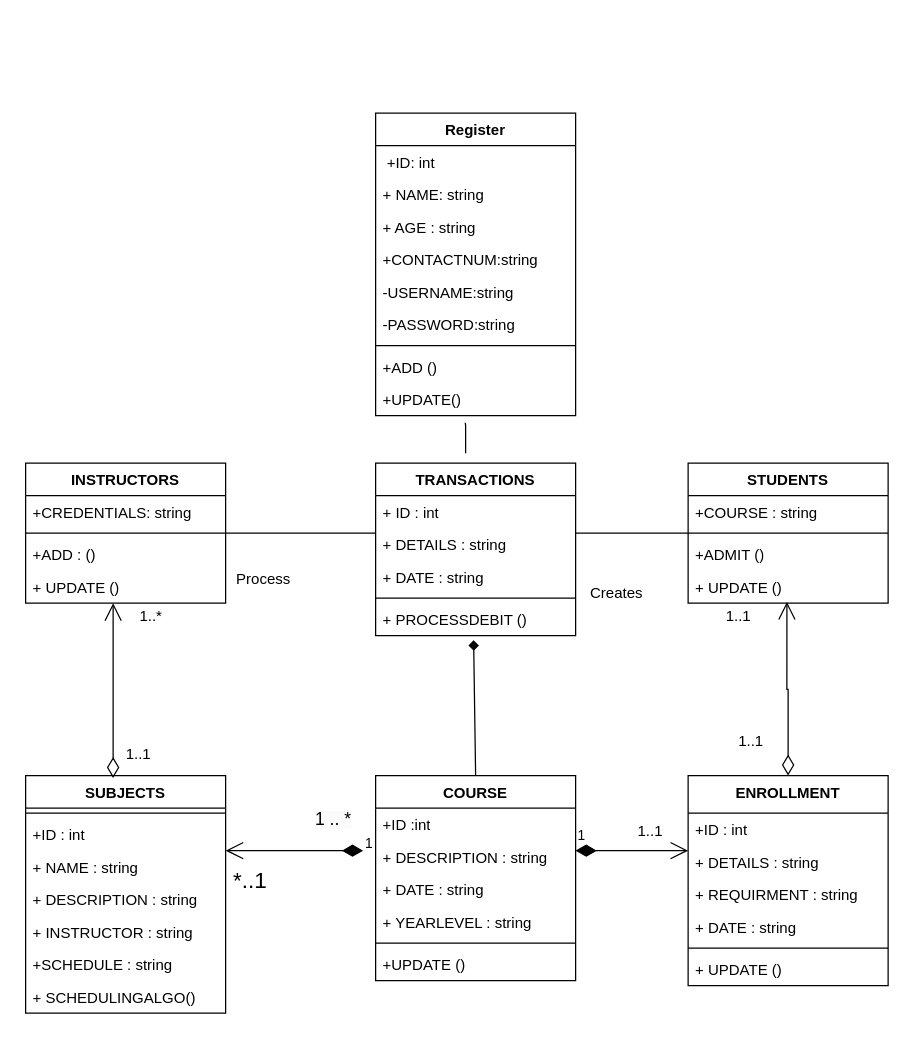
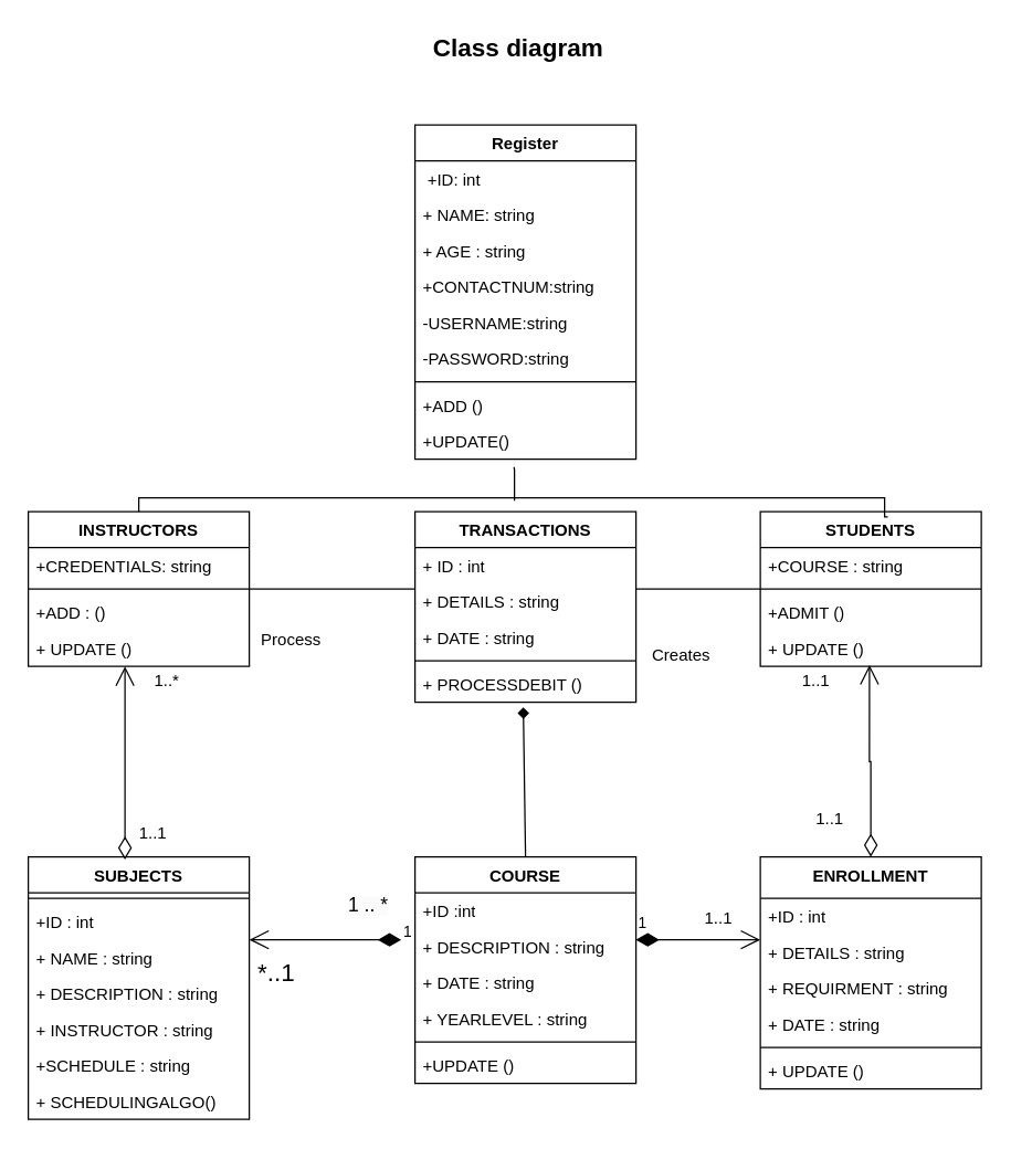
  <mxCell id="0" />
  <mxCell id="1" parent="0" />
  <mxCell id="2" value="Register" style="swimlane;fontStyle=1;align=center;verticalAlign=top;childLayout=stackLayout;horizontal=1;startSize=26;horizontalStack=0;resizeParent=1;resizeParentMax=0;resizeLast=0;collapsible=1;marginBottom=0;whiteSpace=wrap;html=1;" vertex="1" parent="1"><mxGeometry x="300" y="90" width="160" height="242" as="geometry" /></mxCell>
  <mxCell id="3" value="&amp;nbsp;+ID: int&lt;div&gt;&lt;br&gt;&lt;/div&gt;" style="text;strokeColor=none;fillColor=none;align=left;verticalAlign=top;spacingLeft=4;spacingRight=4;overflow=hidden;rotatable=0;points=[[0,0.5],[1,0.5]];portConstraint=eastwest;whiteSpace=wrap;html=1;" vertex="1" parent="2"><mxGeometry y="26" width="160" height="26" as="geometry" /></mxCell>
  <mxCell id="4" value="&lt;div&gt;+ NAME: string&lt;/div&gt;&lt;div&gt;&lt;br&gt;&lt;/div&gt;&lt;div&gt;&lt;br&gt;&lt;/div&gt;" style="text;strokeColor=none;fillColor=none;align=left;verticalAlign=top;spacingLeft=4;spacingRight=4;overflow=hidden;rotatable=0;points=[[0,0.5],[1,0.5]];portConstraint=eastwest;whiteSpace=wrap;html=1;" vertex="1" parent="2"><mxGeometry y="52" width="160" height="26" as="geometry" /></mxCell>
  <mxCell id="5" value="&lt;div&gt;+ AGE : string&lt;/div&gt;" style="text;strokeColor=none;fillColor=none;align=left;verticalAlign=top;spacingLeft=4;spacingRight=4;overflow=hidden;rotatable=0;points=[[0,0.5],[1,0.5]];portConstraint=eastwest;whiteSpace=wrap;html=1;" vertex="1" parent="2"><mxGeometry y="78" width="160" height="26" as="geometry" /></mxCell>
  <mxCell id="6" value="&lt;div&gt;+CONTACTNUM:string&lt;/div&gt;" style="text;strokeColor=none;fillColor=none;align=left;verticalAlign=top;spacingLeft=4;spacingRight=4;overflow=hidden;rotatable=0;points=[[0,0.5],[1,0.5]];portConstraint=eastwest;whiteSpace=wrap;html=1;" vertex="1" parent="2"><mxGeometry y="104" width="160" height="26" as="geometry" /></mxCell>
  <mxCell id="7" value="&lt;div&gt;-USERNAME:string&lt;/div&gt;" style="text;strokeColor=none;fillColor=none;align=left;verticalAlign=top;spacingLeft=4;spacingRight=4;overflow=hidden;rotatable=0;points=[[0,0.5],[1,0.5]];portConstraint=eastwest;whiteSpace=wrap;html=1;" vertex="1" parent="2"><mxGeometry y="130" width="160" height="26" as="geometry" /></mxCell>
  <mxCell id="8" value="&lt;div&gt;-PASSWORD:string&lt;/div&gt;" style="text;strokeColor=none;fillColor=none;align=left;verticalAlign=top;spacingLeft=4;spacingRight=4;overflow=hidden;rotatable=0;points=[[0,0.5],[1,0.5]];portConstraint=eastwest;whiteSpace=wrap;html=1;" vertex="1" parent="2"><mxGeometry y="156" width="160" height="26" as="geometry" /></mxCell>
  <mxCell id="9" value="" style="line;strokeWidth=1;fillColor=none;align=left;verticalAlign=middle;spacingTop=-1;spacingLeft=3;spacingRight=3;rotatable=0;labelPosition=right;points=[];portConstraint=eastwest;strokeColor=inherit;" vertex="1" parent="2"><mxGeometry y="182" width="160" height="8" as="geometry" /></mxCell>
  <mxCell id="10" value="+ADD ()" style="text;strokeColor=none;fillColor=none;align=left;verticalAlign=top;spacingLeft=4;spacingRight=4;overflow=hidden;rotatable=0;points=[[0,0.5],[1,0.5]];portConstraint=eastwest;whiteSpace=wrap;html=1;" vertex="1" parent="2"><mxGeometry y="190" width="160" height="26" as="geometry" /></mxCell>
  <mxCell id="11" value="+UPDATE()" style="text;strokeColor=none;fillColor=none;align=left;verticalAlign=top;spacingLeft=4;spacingRight=4;overflow=hidden;rotatable=0;points=[[0,0.5],[1,0.5]];portConstraint=eastwest;whiteSpace=wrap;html=1;" vertex="1" parent="2"><mxGeometry y="216" width="160" height="26" as="geometry" /></mxCell>
  <mxCell id="12" value="INSTRUCTORS" style="swimlane;fontStyle=1;align=center;verticalAlign=top;childLayout=stackLayout;horizontal=1;startSize=26;horizontalStack=0;resizeParent=1;resizeParentMax=0;resizeLast=0;collapsible=1;marginBottom=0;whiteSpace=wrap;html=1;" vertex="1" parent="1"><mxGeometry x="20" y="370" width="160" height="112" as="geometry" /></mxCell>
  <mxCell id="13" value="+CREDENTIALS: string" style="text;strokeColor=none;fillColor=none;align=left;verticalAlign=top;spacingLeft=4;spacingRight=4;overflow=hidden;rotatable=0;points=[[0,0.5],[1,0.5]];portConstraint=eastwest;whiteSpace=wrap;html=1;" vertex="1" parent="12"><mxGeometry y="26" width="160" height="26" as="geometry" /></mxCell>
  <mxCell id="14" value="" style="line;strokeWidth=1;fillColor=none;align=left;verticalAlign=middle;spacingTop=-1;spacingLeft=3;spacingRight=3;rotatable=0;labelPosition=right;points=[];portConstraint=eastwest;strokeColor=inherit;" vertex="1" parent="12"><mxGeometry y="52" width="160" height="8" as="geometry" /></mxCell>
  <mxCell id="15" value="+ADD : ()" style="text;strokeColor=none;fillColor=none;align=left;verticalAlign=top;spacingLeft=4;spacingRight=4;overflow=hidden;rotatable=0;points=[[0,0.5],[1,0.5]];portConstraint=eastwest;whiteSpace=wrap;html=1;" vertex="1" parent="12"><mxGeometry y="60" width="160" height="26" as="geometry" /></mxCell>
  <mxCell id="16" value="+ UPDATE ()" style="text;strokeColor=none;fillColor=none;align=left;verticalAlign=top;spacingLeft=4;spacingRight=4;overflow=hidden;rotatable=0;points=[[0,0.5],[1,0.5]];portConstraint=eastwest;whiteSpace=wrap;html=1;" vertex="1" parent="12"><mxGeometry y="86" width="160" height="26" as="geometry" /></mxCell>
  <mxCell id="17" value="" style="text;strokeColor=none;fillColor=none;align=left;verticalAlign=middle;spacingTop=-1;spacingLeft=4;spacingRight=4;rotatable=0;labelPosition=right;points=[];portConstraint=eastwest;" vertex="1" parent="1"><mxGeometry x="270" y="290" width="20" height="14" as="geometry" /></mxCell>
  <mxCell id="18" value="TRANSACTIONS" style="swimlane;fontStyle=1;align=center;verticalAlign=top;childLayout=stackLayout;horizontal=1;startSize=26;horizontalStack=0;resizeParent=1;resizeParentMax=0;resizeLast=0;collapsible=1;marginBottom=0;whiteSpace=wrap;html=1;" vertex="1" parent="1"><mxGeometry x="300" y="370" width="160" height="138" as="geometry" /></mxCell>
  <mxCell id="19" value="+ ID : int" style="text;strokeColor=none;fillColor=none;align=left;verticalAlign=top;spacingLeft=4;spacingRight=4;overflow=hidden;rotatable=0;points=[[0,0.5],[1,0.5]];portConstraint=eastwest;whiteSpace=wrap;html=1;" vertex="1" parent="18"><mxGeometry y="26" width="160" height="26" as="geometry" /></mxCell>
  <mxCell id="20" value="+ DETAILS : string" style="text;strokeColor=none;fillColor=none;align=left;verticalAlign=top;spacingLeft=4;spacingRight=4;overflow=hidden;rotatable=0;points=[[0,0.5],[1,0.5]];portConstraint=eastwest;whiteSpace=wrap;html=1;" vertex="1" parent="18"><mxGeometry y="52" width="160" height="26" as="geometry" /></mxCell>
  <mxCell id="21" value="+ DATE : string" style="text;strokeColor=none;fillColor=none;align=left;verticalAlign=top;spacingLeft=4;spacingRight=4;overflow=hidden;rotatable=0;points=[[0,0.5],[1,0.5]];portConstraint=eastwest;whiteSpace=wrap;html=1;" vertex="1" parent="18"><mxGeometry y="78" width="160" height="26" as="geometry" /></mxCell>
  <mxCell id="22" value="" style="line;strokeWidth=1;fillColor=none;align=left;verticalAlign=middle;spacingTop=-1;spacingLeft=3;spacingRight=3;rotatable=0;labelPosition=right;points=[];portConstraint=eastwest;strokeColor=inherit;" vertex="1" parent="18"><mxGeometry y="104" width="160" height="8" as="geometry" /></mxCell>
  <mxCell id="23" value="+ PROCESSDEBIT ()" style="text;strokeColor=none;fillColor=none;align=left;verticalAlign=top;spacingLeft=4;spacingRight=4;overflow=hidden;rotatable=0;points=[[0,0.5],[1,0.5]];portConstraint=eastwest;whiteSpace=wrap;html=1;" vertex="1" parent="18"><mxGeometry y="112" width="160" height="26" as="geometry" /></mxCell>
  <mxCell id="24" value="STUDENTS" style="swimlane;fontStyle=1;align=center;verticalAlign=top;childLayout=stackLayout;horizontal=1;startSize=26;horizontalStack=0;resizeParent=1;resizeParentMax=0;resizeLast=0;collapsible=1;marginBottom=0;whiteSpace=wrap;html=1;" vertex="1" parent="1"><mxGeometry x="550" y="370" width="160" height="112" as="geometry" /></mxCell>
  <mxCell id="25" value="+COURSE : string" style="text;strokeColor=none;fillColor=none;align=left;verticalAlign=top;spacingLeft=4;spacingRight=4;overflow=hidden;rotatable=0;points=[[0,0.5],[1,0.5]];portConstraint=eastwest;whiteSpace=wrap;html=1;" vertex="1" parent="24"><mxGeometry y="26" width="160" height="26" as="geometry" /></mxCell>
  <mxCell id="26" value="" style="line;strokeWidth=1;fillColor=none;align=left;verticalAlign=middle;spacingTop=-1;spacingLeft=3;spacingRight=3;rotatable=0;labelPosition=right;points=[];portConstraint=eastwest;strokeColor=inherit;" vertex="1" parent="24"><mxGeometry y="52" width="160" height="8" as="geometry" /></mxCell>
  <mxCell id="27" value="+ADMIT ()" style="text;strokeColor=none;fillColor=none;align=left;verticalAlign=top;spacingLeft=4;spacingRight=4;overflow=hidden;rotatable=0;points=[[0,0.5],[1,0.5]];portConstraint=eastwest;whiteSpace=wrap;html=1;" vertex="1" parent="24"><mxGeometry y="60" width="160" height="26" as="geometry" /></mxCell>
  <mxCell id="28" value="+ UPDATE ()" style="text;strokeColor=none;fillColor=none;align=left;verticalAlign=top;spacingLeft=4;spacingRight=4;overflow=hidden;rotatable=0;points=[[0,0.5],[1,0.5]];portConstraint=eastwest;whiteSpace=wrap;html=1;" vertex="1" parent="24"><mxGeometry y="86" width="160" height="26" as="geometry" /></mxCell>
  <mxCell id="29" value="ENROLLMENT" style="swimlane;fontStyle=1;align=center;verticalAlign=top;childLayout=stackLayout;horizontal=1;startSize=30;horizontalStack=0;resizeParent=1;resizeParentMax=0;resizeLast=0;collapsible=1;marginBottom=0;whiteSpace=wrap;html=1;" vertex="1" parent="1"><mxGeometry x="550" y="620" width="160" height="168" as="geometry" /></mxCell>
  <mxCell id="30" value="+ID : int" style="text;strokeColor=none;fillColor=none;align=left;verticalAlign=top;spacingLeft=4;spacingRight=4;overflow=hidden;rotatable=0;points=[[0,0.5],[1,0.5]];portConstraint=eastwest;whiteSpace=wrap;html=1;" vertex="1" parent="29"><mxGeometry y="30" width="160" height="26" as="geometry" /></mxCell>
  <mxCell id="31" value="+ DETAILS : string" style="text;strokeColor=none;fillColor=none;align=left;verticalAlign=top;spacingLeft=4;spacingRight=4;overflow=hidden;rotatable=0;points=[[0,0.5],[1,0.5]];portConstraint=eastwest;whiteSpace=wrap;html=1;" vertex="1" parent="29"><mxGeometry y="56" width="160" height="26" as="geometry" /></mxCell>
  <mxCell id="32" value="+ REQUIRMENT : string" style="text;strokeColor=none;fillColor=none;align=left;verticalAlign=top;spacingLeft=4;spacingRight=4;overflow=hidden;rotatable=0;points=[[0,0.5],[1,0.5]];portConstraint=eastwest;whiteSpace=wrap;html=1;" vertex="1" parent="29"><mxGeometry y="82" width="160" height="26" as="geometry" /></mxCell>
  <mxCell id="33" value="+ DATE : string" style="text;strokeColor=none;fillColor=none;align=left;verticalAlign=top;spacingLeft=4;spacingRight=4;overflow=hidden;rotatable=0;points=[[0,0.5],[1,0.5]];portConstraint=eastwest;whiteSpace=wrap;html=1;" vertex="1" parent="29"><mxGeometry y="108" width="160" height="26" as="geometry" /></mxCell>
  <mxCell id="34" value="" style="line;strokeWidth=1;fillColor=none;align=left;verticalAlign=middle;spacingTop=-1;spacingLeft=3;spacingRight=3;rotatable=0;labelPosition=right;points=[];portConstraint=eastwest;strokeColor=inherit;" vertex="1" parent="29"><mxGeometry y="134" width="160" height="8" as="geometry" /></mxCell>
  <mxCell id="35" value="+ UPDATE ()" style="text;strokeColor=none;fillColor=none;align=left;verticalAlign=top;spacingLeft=4;spacingRight=4;overflow=hidden;rotatable=0;points=[[0,0.5],[1,0.5]];portConstraint=eastwest;whiteSpace=wrap;html=1;" vertex="1" parent="29"><mxGeometry y="142" width="160" height="26" as="geometry" /></mxCell>
  <mxCell id="36" value="COURSE" style="swimlane;fontStyle=1;align=center;verticalAlign=top;childLayout=stackLayout;horizontal=1;startSize=26;horizontalStack=0;resizeParent=1;resizeParentMax=0;resizeLast=0;collapsible=1;marginBottom=0;whiteSpace=wrap;html=1;" vertex="1" parent="1"><mxGeometry x="300" y="620" width="160" height="164" as="geometry" /></mxCell>
  <mxCell id="37" value="+ID :int" style="text;strokeColor=none;fillColor=none;align=left;verticalAlign=top;spacingLeft=4;spacingRight=4;overflow=hidden;rotatable=0;points=[[0,0.5],[1,0.5]];portConstraint=eastwest;whiteSpace=wrap;html=1;" vertex="1" parent="36"><mxGeometry y="26" width="160" height="26" as="geometry" /></mxCell>
  <mxCell id="38" value="+ DESCRIPTION : string" style="text;strokeColor=none;fillColor=none;align=left;verticalAlign=top;spacingLeft=4;spacingRight=4;overflow=hidden;rotatable=0;points=[[0,0.5],[1,0.5]];portConstraint=eastwest;whiteSpace=wrap;html=1;" vertex="1" parent="36"><mxGeometry y="52" width="160" height="26" as="geometry" /></mxCell>
  <mxCell id="39" value="+ DATE : string" style="text;strokeColor=none;fillColor=none;align=left;verticalAlign=top;spacingLeft=4;spacingRight=4;overflow=hidden;rotatable=0;points=[[0,0.5],[1,0.5]];portConstraint=eastwest;whiteSpace=wrap;html=1;" vertex="1" parent="36"><mxGeometry y="78" width="160" height="26" as="geometry" /></mxCell>
  <mxCell id="40" value="+ YEARLEVEL : string" style="text;strokeColor=none;fillColor=none;align=left;verticalAlign=top;spacingLeft=4;spacingRight=4;overflow=hidden;rotatable=0;points=[[0,0.5],[1,0.5]];portConstraint=eastwest;whiteSpace=wrap;html=1;" vertex="1" parent="36"><mxGeometry y="104" width="160" height="26" as="geometry" /></mxCell>
  <mxCell id="41" value="" style="line;strokeWidth=1;fillColor=none;align=left;verticalAlign=middle;spacingTop=-1;spacingLeft=3;spacingRight=3;rotatable=0;labelPosition=right;points=[];portConstraint=eastwest;strokeColor=inherit;" vertex="1" parent="36"><mxGeometry y="130" width="160" height="8" as="geometry" /></mxCell>
  <mxCell id="42" value="+UPDATE ()" style="text;strokeColor=none;fillColor=none;align=left;verticalAlign=top;spacingLeft=4;spacingRight=4;overflow=hidden;rotatable=0;points=[[0,0.5],[1,0.5]];portConstraint=eastwest;whiteSpace=wrap;html=1;" vertex="1" parent="36"><mxGeometry y="138" width="160" height="26" as="geometry" /></mxCell>
  <mxCell id="43" value="SUBJECTS" style="swimlane;fontStyle=1;align=center;verticalAlign=top;childLayout=stackLayout;horizontal=1;startSize=26;horizontalStack=0;resizeParent=1;resizeParentMax=0;resizeLast=0;collapsible=1;marginBottom=0;whiteSpace=wrap;html=1;" vertex="1" parent="1"><mxGeometry x="20" y="620" width="160" height="190" as="geometry" /></mxCell>
  <mxCell id="44" value="" style="line;strokeWidth=1;fillColor=none;align=left;verticalAlign=middle;spacingTop=-1;spacingLeft=3;spacingRight=3;rotatable=0;labelPosition=right;points=[];portConstraint=eastwest;strokeColor=inherit;" vertex="1" parent="43"><mxGeometry y="26" width="160" height="8" as="geometry" /></mxCell>
  <mxCell id="45" value="+ID : int" style="text;strokeColor=none;fillColor=none;align=left;verticalAlign=top;spacingLeft=4;spacingRight=4;overflow=hidden;rotatable=0;points=[[0,0.5],[1,0.5]];portConstraint=eastwest;whiteSpace=wrap;html=1;" vertex="1" parent="43"><mxGeometry y="34" width="160" height="26" as="geometry" /></mxCell>
  <mxCell id="46" value="+ NAME : string" style="text;strokeColor=none;fillColor=none;align=left;verticalAlign=top;spacingLeft=4;spacingRight=4;overflow=hidden;rotatable=0;points=[[0,0.5],[1,0.5]];portConstraint=eastwest;whiteSpace=wrap;html=1;" vertex="1" parent="43"><mxGeometry y="60" width="160" height="26" as="geometry" /></mxCell>
  <mxCell id="47" value="+ DESCRIPTION : string" style="text;strokeColor=none;fillColor=none;align=left;verticalAlign=top;spacingLeft=4;spacingRight=4;overflow=hidden;rotatable=0;points=[[0,0.5],[1,0.5]];portConstraint=eastwest;whiteSpace=wrap;html=1;" vertex="1" parent="43"><mxGeometry y="86" width="160" height="26" as="geometry" /></mxCell>
  <mxCell id="48" value="+ INSTRUCTOR : string" style="text;strokeColor=none;fillColor=none;align=left;verticalAlign=top;spacingLeft=4;spacingRight=4;overflow=hidden;rotatable=0;points=[[0,0.5],[1,0.5]];portConstraint=eastwest;whiteSpace=wrap;html=1;" vertex="1" parent="43"><mxGeometry y="112" width="160" height="26" as="geometry" /></mxCell>
  <mxCell id="49" value="+SCHEDULE : string" style="text;strokeColor=none;fillColor=none;align=left;verticalAlign=top;spacingLeft=4;spacingRight=4;overflow=hidden;rotatable=0;points=[[0,0.5],[1,0.5]];portConstraint=eastwest;whiteSpace=wrap;html=1;" vertex="1" parent="43"><mxGeometry y="138" width="160" height="26" as="geometry" /></mxCell>
  <mxCell id="50" value="+ SCHEDULINGALGO()" style="text;strokeColor=none;fillColor=none;align=left;verticalAlign=top;spacingLeft=4;spacingRight=4;overflow=hidden;rotatable=0;points=[[0,0.5],[1,0.5]];portConstraint=eastwest;whiteSpace=wrap;html=1;" vertex="1" parent="43"><mxGeometry y="164" width="160" height="26" as="geometry" /></mxCell>
  <mxCell id="51" value="1" style="endArrow=open;html=1;endSize=12;startArrow=diamondThin;startSize=14;startFill=1;edgeStyle=orthogonalEdgeStyle;align=left;verticalAlign=bottom;rounded=0;" edge="1" parent="1"><mxGeometry x="-1" y="3" relative="1" as="geometry"><mxPoint x="290" y="680" as="sourcePoint" /><mxPoint x="180" y="680" as="targetPoint" /></mxGeometry></mxCell>
  <mxCell id="52" value="&lt;font style=&quot;font-size: 18px;&quot;&gt;*..1&lt;/font&gt;" style="text;html=1;align=center;verticalAlign=middle;whiteSpace=wrap;rounded=0;" vertex="1" parent="1"><mxGeometry x="170" y="689" width="60" height="30" as="geometry" /></mxCell>
  <mxCell id="53" value="&lt;span style=&quot;color: rgb(0, 0, 0); font-family: Helvetica; font-style: normal; font-variant-ligatures: normal; font-variant-caps: normal; font-weight: 400; letter-spacing: normal; orphans: 2; text-align: center; text-indent: 0px; text-transform: none; widows: 2; word-spacing: 0px; -webkit-text-stroke-width: 0px; white-space: normal; background-color: rgb(251, 251, 251); text-decoration-thickness: initial; text-decoration-style: initial; text-decoration-color: initial; float: none; display: inline !important;&quot;&gt;&lt;font style=&quot;font-size: 14px;&quot;&gt;1 .. *&lt;/font&gt;&lt;/span&gt;" style="text;whiteSpace=wrap;html=1;" vertex="1" parent="1"><mxGeometry x="250" y="640" width="100" height="90" as="geometry" /></mxCell>
  <mxCell id="54" value="1" style="endArrow=open;html=1;endSize=12;startArrow=diamondThin;startSize=14;startFill=1;edgeStyle=orthogonalEdgeStyle;align=left;verticalAlign=bottom;rounded=0;" edge="1" parent="1"><mxGeometry x="-1" y="3" relative="1" as="geometry"><mxPoint x="460" y="680" as="sourcePoint" /><mxPoint x="550" y="680" as="targetPoint" /><Array as="points"><mxPoint x="548" y="680" /></Array></mxGeometry></mxCell>
  <mxCell id="55" value="1..1" style="text;html=1;align=center;verticalAlign=middle;whiteSpace=wrap;rounded=0;" vertex="1" parent="1"><mxGeometry x="490" y="650" width="60" height="30" as="geometry" /></mxCell>
  <mxCell id="56" value="" style="endArrow=open;html=1;endSize=12;startArrow=diamondThin;startSize=14;startFill=0;edgeStyle=orthogonalEdgeStyle;align=left;verticalAlign=bottom;rounded=0;exitX=0.5;exitY=0;exitDx=0;exitDy=0;entryX=0.494;entryY=0.962;entryDx=0;entryDy=0;entryPerimeter=0;" edge="1" parent="1" source="29" target="28"><mxGeometry x="-1" y="3" relative="1" as="geometry"><mxPoint x="350" y="560" as="sourcePoint" /><mxPoint x="630" y="490" as="targetPoint" /></mxGeometry></mxCell>
  <mxCell id="57" value="1..1" style="text;html=1;align=center;verticalAlign=middle;resizable=0;points=[];autosize=1;strokeColor=none;fillColor=none;" vertex="1" parent="1"><mxGeometry x="570" y="478" width="40" height="30" as="geometry" /></mxCell>
  <mxCell id="58" value="1..1" style="text;html=1;align=center;verticalAlign=middle;resizable=0;points=[];autosize=1;strokeColor=none;fillColor=none;" vertex="1" parent="1"><mxGeometry x="580" y="578" width="40" height="30" as="geometry" /></mxCell>
+ <mxCell id="59" value="" style="endArrow=none;html=1;rounded=0;edgeStyle=orthogonalEdgeStyle;exitX=0.5;exitY=0;exitDx=0;exitDy=0;entryX=0.577;entryY=0.033;entryDx=0;entryDy=0;entryPerimeter=0;" edge="1" parent="1" source="12" target="24"><mxGeometry width="50" height="50" relative="1" as="geometry"><mxPoint x="110" y="340" as="sourcePoint" /><mxPoint x="640" y="356" as="targetPoint" /><Array as="points"><mxPoint x="100" y="360" /><mxPoint x="640" y="360" /><mxPoint x="640" y="374" /></Array></mxGeometry></mxCell>
  <mxCell id="60" value="" style="endArrow=none;html=1;rounded=0;entryX=0.448;entryY=1.218;entryDx=0;entryDy=0;entryPerimeter=0;" edge="1" parent="1" target="11"><mxGeometry width="50" height="50" relative="1" as="geometry"><mxPoint x="372" y="362" as="sourcePoint" /><mxPoint x="420" y="312" as="targetPoint" /><Array as="points"><mxPoint x="372" y="340" /></Array></mxGeometry></mxCell>
  <mxCell id="61" value="" style="endArrow=diamond;html=1;rounded=0;exitX=0.5;exitY=0;exitDx=0;exitDy=0;entryX=0.49;entryY=1.141;entryDx=0;entryDy=0;entryPerimeter=0;" edge="1" parent="1" source="36" target="23"><mxGeometry width="50" height="50" relative="1" as="geometry"><mxPoint x="270" y="590" as="sourcePoint" /><mxPoint x="320" y="540" as="targetPoint" /></mxGeometry></mxCell>
  <mxCell id="62" value="" style="line;strokeWidth=1;fillColor=none;align=left;verticalAlign=middle;spacingTop=-1;spacingLeft=3;spacingRight=3;rotatable=0;labelPosition=right;points=[];portConstraint=eastwest;strokeColor=inherit;" vertex="1" parent="1"><mxGeometry x="180" y="422" width="120" height="8" as="geometry" /></mxCell>
  <mxCell id="63" value="" style="line;strokeWidth=1;fillColor=none;align=left;verticalAlign=middle;spacingTop=-1;spacingLeft=3;spacingRight=3;rotatable=0;labelPosition=right;points=[];portConstraint=eastwest;strokeColor=inherit;" vertex="1" parent="1"><mxGeometry x="460" y="422" width="90" height="8" as="geometry" /></mxCell>
  <mxCell id="64" value="Process" style="text;html=1;align=center;verticalAlign=middle;resizable=0;points=[];autosize=1;strokeColor=none;fillColor=none;" vertex="1" parent="1"><mxGeometry x="175" y="448" width="70" height="30" as="geometry" /></mxCell>
  <mxCell id="65" value="&lt;div style=&quot;text-align: center;&quot;&gt;&lt;span style=&quot;background-color: initial;&quot;&gt;Creates&lt;/span&gt;&lt;/div&gt;" style="text;whiteSpace=wrap;html=1;" vertex="1" parent="1"><mxGeometry x="470" y="460" width="50" height="40" as="geometry" /></mxCell>
  <mxCell id="66" value="" style="endArrow=open;html=1;endSize=12;startArrow=diamondThin;startSize=14;startFill=0;edgeStyle=orthogonalEdgeStyle;align=left;verticalAlign=bottom;rounded=0;" edge="1" parent="1"><mxGeometry x="-1" y="3" relative="1" as="geometry"><mxPoint x="90" y="622" as="sourcePoint" /><mxPoint x="90" y="482" as="targetPoint" /></mxGeometry></mxCell>
  <mxCell id="67" value="1..*" style="text;html=1;align=center;verticalAlign=middle;resizable=0;points=[];autosize=1;strokeColor=none;fillColor=none;" vertex="1" parent="1"><mxGeometry x="100" y="478" width="40" height="30" as="geometry" /></mxCell>
  <mxCell id="68" value="1..1" style="text;html=1;align=center;verticalAlign=middle;resizable=0;points=[];autosize=1;strokeColor=none;fillColor=none;" vertex="1" parent="1"><mxGeometry x="90" y="588" width="40" height="30" as="geometry" /></mxCell>
+ <mxCell id="69" value="&lt;h2&gt;Class diagram&lt;/h2&gt;" style="text;html=1;align=center;verticalAlign=middle;whiteSpace=wrap;rounded=0;" vertex="1" parent="1"><mxGeometry x="260" y="20" width="230" height="30" as="geometry" /></mxCell>
